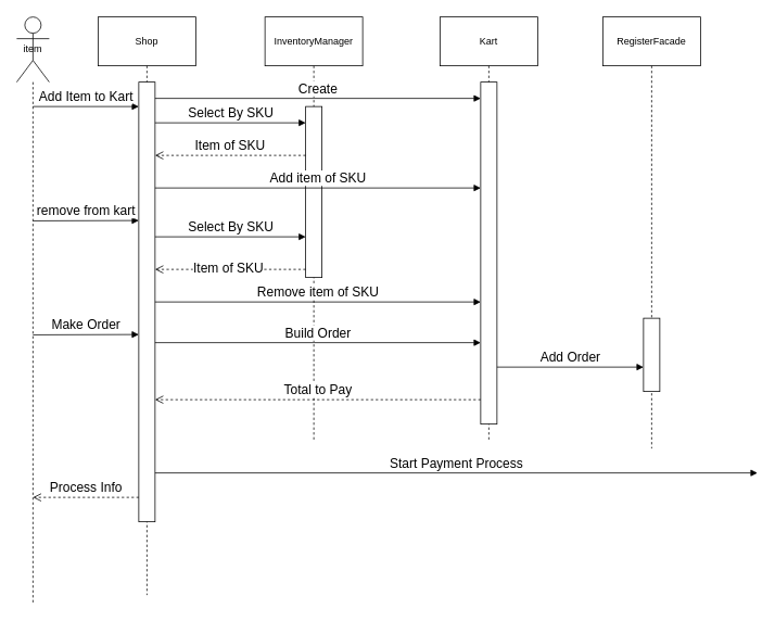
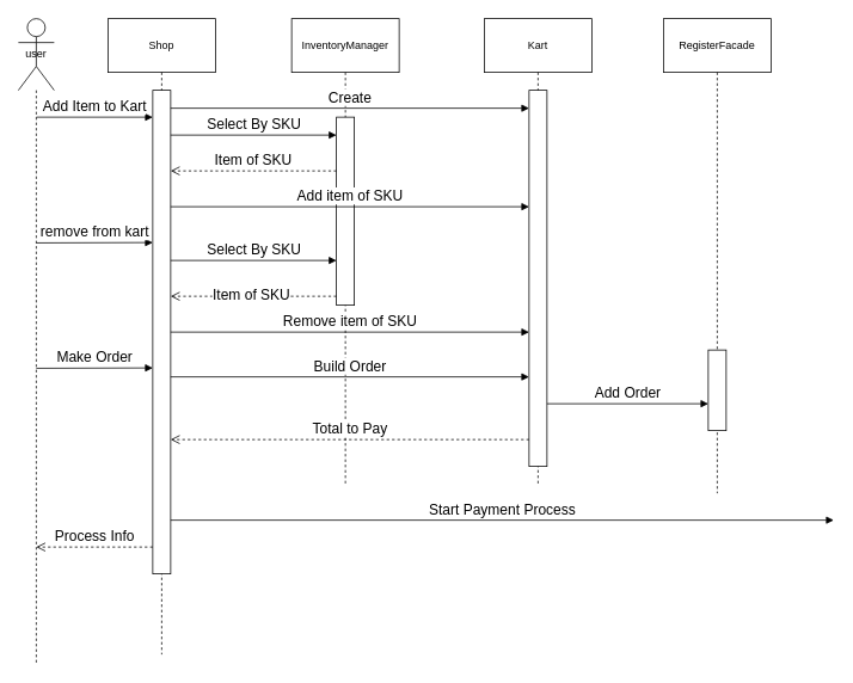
  <mxCell id="0" />
  <mxCell id="1" parent="0" />
- <mxCell id="2" value="item" style="shape=umlLifeline;perimeter=lifelinePerimeter;whiteSpace=wrap;html=1;container=1;dropTarget=0;collapsible=0;recursiveResize=0;outlineConnect=0;portConstraint=eastwest;newEdgeStyle={&quot;curved&quot;:0,&quot;rounded&quot;:0};participant=umlActor;size=80;" vertex="1" parent="1"><mxGeometry x="20" y="20" width="40" height="720" as="geometry" /></mxCell>
+ <mxCell id="2" value="user" style="shape=umlLifeline;perimeter=lifelinePerimeter;whiteSpace=wrap;html=1;container=1;dropTarget=0;collapsible=0;recursiveResize=0;outlineConnect=0;portConstraint=eastwest;newEdgeStyle={&quot;curved&quot;:0,&quot;rounded&quot;:0};participant=umlActor;size=80;" vertex="1" parent="1"><mxGeometry x="20" y="20" width="40" height="720" as="geometry" /></mxCell>
  <mxCell id="3" value="Shop" style="shape=umlLifeline;perimeter=lifelinePerimeter;whiteSpace=wrap;html=1;container=1;dropTarget=0;collapsible=0;recursiveResize=0;outlineConnect=0;portConstraint=eastwest;newEdgeStyle={&quot;curved&quot;:0,&quot;rounded&quot;:0};size=60;" vertex="1" parent="1"><mxGeometry x="120" y="20" width="120" height="710" as="geometry" /></mxCell>
  <mxCell id="4" value="" style="html=1;points=[[0,0,0,0,5],[0,1,0,0,-5],[1,0,0,0,5],[1,1,0,0,-5]];perimeter=orthogonalPerimeter;outlineConnect=0;targetShapes=umlLifeline;portConstraint=eastwest;newEdgeStyle={&quot;curved&quot;:0,&quot;rounded&quot;:0};" vertex="1" parent="3"><mxGeometry x="50" y="80" width="20" height="540" as="geometry" /></mxCell>
  <mxCell id="5" value="&lt;span style=&quot;font-size: 16px;&quot;&gt;Add Item to Kart&lt;br&gt;&lt;/span&gt;" style="html=1;verticalAlign=bottom;endArrow=block;curved=0;rounded=0;" edge="1" parent="1" target="4"><mxGeometry width="80" relative="1" as="geometry"><mxPoint x="40" y="130" as="sourcePoint" /><mxPoint x="179.5" y="130" as="targetPoint" /></mxGeometry></mxCell>
  <mxCell id="6" value="&lt;span style=&quot;font-size: 16px;&quot;&gt;remove from kart&lt;/span&gt;" style="html=1;verticalAlign=bottom;endArrow=block;curved=0;rounded=0;" edge="1" parent="1"><mxGeometry width="80" relative="1" as="geometry"><mxPoint x="40" y="270.42" as="sourcePoint" /><mxPoint x="170" y="270" as="targetPoint" /></mxGeometry></mxCell>
  <mxCell id="7" value="InventoryManager" style="shape=umlLifeline;perimeter=lifelinePerimeter;whiteSpace=wrap;html=1;container=1;dropTarget=0;collapsible=0;recursiveResize=0;outlineConnect=0;portConstraint=eastwest;newEdgeStyle={&quot;curved&quot;:0,&quot;rounded&quot;:0};size=60;" vertex="1" parent="1"><mxGeometry x="325" y="20" width="120" height="520" as="geometry" /></mxCell>
  <mxCell id="8" value="" style="html=1;points=[[0,0,0,0,5],[0,1,0,0,-5],[1,0,0,0,5],[1,1,0,0,-5]];perimeter=orthogonalPerimeter;outlineConnect=0;targetShapes=umlLifeline;portConstraint=eastwest;newEdgeStyle={&quot;curved&quot;:0,&quot;rounded&quot;:0};" vertex="1" parent="7"><mxGeometry x="50" y="110" width="20" height="210" as="geometry" /></mxCell>
  <mxCell id="9" value="&lt;font style=&quot;font-size: 16px;&quot;&gt;Select By SKU&lt;/font&gt;" style="html=1;verticalAlign=bottom;endArrow=block;curved=0;rounded=0;" edge="1" parent="1" target="8"><mxGeometry width="80" relative="1" as="geometry"><mxPoint x="190" y="150" as="sourcePoint" /><mxPoint x="270" y="150" as="targetPoint" /></mxGeometry></mxCell>
  <mxCell id="10" value="&lt;font style=&quot;font-size: 16px;&quot;&gt;Item of SKU&lt;/font&gt;" style="html=1;verticalAlign=bottom;endArrow=open;dashed=1;endSize=8;curved=0;rounded=0;" edge="1" parent="1"><mxGeometry relative="1" as="geometry"><mxPoint x="375" y="190" as="sourcePoint" /><mxPoint x="190" y="190" as="targetPoint" /></mxGeometry></mxCell>
  <mxCell id="11" value="Kart" style="shape=umlLifeline;perimeter=lifelinePerimeter;whiteSpace=wrap;html=1;container=1;dropTarget=0;collapsible=0;recursiveResize=0;outlineConnect=0;portConstraint=eastwest;newEdgeStyle={&quot;curved&quot;:0,&quot;rounded&quot;:0};size=60;" vertex="1" parent="1"><mxGeometry x="540" y="20" width="120" height="520" as="geometry" /></mxCell>
  <mxCell id="12" value="" style="html=1;points=[[0,0,0,0,5],[0,1,0,0,-5],[1,0,0,0,5],[1,1,0,0,-5]];perimeter=orthogonalPerimeter;outlineConnect=0;targetShapes=umlLifeline;portConstraint=eastwest;newEdgeStyle={&quot;curved&quot;:0,&quot;rounded&quot;:0};" vertex="1" parent="11"><mxGeometry x="50" y="80" width="20" height="420" as="geometry" /></mxCell>
  <mxCell id="13" value="&lt;font style=&quot;font-size: 16px;&quot;&gt;Add item of SKU&lt;/font&gt;" style="html=1;verticalAlign=bottom;endArrow=block;curved=0;rounded=0;" edge="1" parent="1" source="4"><mxGeometry width="80" relative="1" as="geometry"><mxPoint x="395" y="230" as="sourcePoint" /><mxPoint x="590" y="230" as="targetPoint" /></mxGeometry></mxCell>
  <mxCell id="14" value="&lt;font style=&quot;font-size: 16px;&quot;&gt;Select By SKU&lt;/font&gt;" style="html=1;verticalAlign=bottom;endArrow=block;curved=0;rounded=0;" edge="1" parent="1"><mxGeometry width="80" relative="1" as="geometry"><mxPoint x="190" y="290" as="sourcePoint" /><mxPoint x="375" y="290" as="targetPoint" /></mxGeometry></mxCell>
  <mxCell id="15" value="&lt;font style=&quot;font-size: 16px;&quot;&gt;Item of SKU&lt;/font&gt;" style="html=1;verticalAlign=bottom;endArrow=open;dashed=1;endSize=8;curved=0;rounded=0;" edge="1" parent="1"><mxGeometry x="0.027" y="10" relative="1" as="geometry"><mxPoint x="375" y="330" as="sourcePoint" /><mxPoint x="190" y="330" as="targetPoint" /><mxPoint as="offset" /></mxGeometry></mxCell>
  <mxCell id="16" value="&lt;font style=&quot;font-size: 16px;&quot;&gt;Remove item of SKU&lt;/font&gt;" style="html=1;verticalAlign=bottom;endArrow=block;curved=0;rounded=0;" edge="1" parent="1"><mxGeometry width="80" relative="1" as="geometry"><mxPoint x="190" y="370" as="sourcePoint" /><mxPoint x="590" y="370" as="targetPoint" /></mxGeometry></mxCell>
  <mxCell id="17" value="&lt;span style=&quot;font-size: 16px;&quot;&gt;Make Order&lt;/span&gt;" style="html=1;verticalAlign=bottom;endArrow=block;curved=0;rounded=0;" edge="1" parent="1"><mxGeometry width="80" relative="1" as="geometry"><mxPoint x="40" y="410.42" as="sourcePoint" /><mxPoint x="170" y="410" as="targetPoint" /></mxGeometry></mxCell>
  <mxCell id="18" value="&lt;font style=&quot;font-size: 16px;&quot;&gt;Build Order&lt;/font&gt;" style="html=1;verticalAlign=bottom;endArrow=block;curved=0;rounded=0;" edge="1" parent="1"><mxGeometry width="80" relative="1" as="geometry"><mxPoint x="190" y="420" as="sourcePoint" /><mxPoint x="590" y="420" as="targetPoint" /></mxGeometry></mxCell>
  <mxCell id="19" value="RegisterFacade" style="shape=umlLifeline;perimeter=lifelinePerimeter;whiteSpace=wrap;html=1;container=1;dropTarget=0;collapsible=0;recursiveResize=0;outlineConnect=0;portConstraint=eastwest;newEdgeStyle={&quot;curved&quot;:0,&quot;rounded&quot;:0};size=60;" vertex="1" parent="1"><mxGeometry x="740" y="20" width="120" height="530" as="geometry" /></mxCell>
  <mxCell id="20" value="" style="html=1;points=[[0,0,0,0,5],[0,1,0,0,-5],[1,0,0,0,5],[1,1,0,0,-5]];perimeter=orthogonalPerimeter;outlineConnect=0;targetShapes=umlLifeline;portConstraint=eastwest;newEdgeStyle={&quot;curved&quot;:0,&quot;rounded&quot;:0};" vertex="1" parent="19"><mxGeometry x="50" y="370" width="20" height="90" as="geometry" /></mxCell>
  <mxCell id="21" value="&lt;font style=&quot;font-size: 16px;&quot;&gt;Create&lt;/font&gt;" style="html=1;verticalAlign=bottom;endArrow=block;curved=0;rounded=0;" edge="1" parent="1"><mxGeometry width="80" relative="1" as="geometry"><mxPoint x="190" y="120" as="sourcePoint" /><mxPoint x="590" y="120" as="targetPoint" /></mxGeometry></mxCell>
  <mxCell id="22" value="&lt;font style=&quot;font-size: 16px;&quot;&gt;Add Order&lt;/font&gt;" style="html=1;verticalAlign=bottom;endArrow=block;curved=0;rounded=0;" edge="1" parent="1" target="20"><mxGeometry width="80" relative="1" as="geometry"><mxPoint x="610" y="450" as="sourcePoint" /><mxPoint x="795" y="450" as="targetPoint" /></mxGeometry></mxCell>
  <mxCell id="23" value="&lt;font style=&quot;font-size: 16px;&quot;&gt;Start Payment Process&lt;/font&gt;" style="html=1;verticalAlign=bottom;endArrow=block;curved=0;rounded=0;" edge="1" parent="1"><mxGeometry width="80" relative="1" as="geometry"><mxPoint x="190" y="580" as="sourcePoint" /><mxPoint x="930" y="580" as="targetPoint" /></mxGeometry></mxCell>
  <mxCell id="24" value="&lt;font style=&quot;font-size: 16px;&quot;&gt;Total to Pay&lt;/font&gt;" style="html=1;verticalAlign=bottom;endArrow=open;dashed=1;endSize=8;curved=0;rounded=0;" edge="1" parent="1"><mxGeometry relative="1" as="geometry"><mxPoint x="590" y="490" as="sourcePoint" /><mxPoint x="190" y="490" as="targetPoint" /></mxGeometry></mxCell>
  <mxCell id="25" value="&lt;span style=&quot;font-size: 16px;&quot;&gt;Process Info&lt;/span&gt;" style="html=1;verticalAlign=bottom;endArrow=open;dashed=1;endSize=8;curved=0;rounded=0;" edge="1" parent="1" source="4"><mxGeometry relative="1" as="geometry"><mxPoint x="120" y="610" as="sourcePoint" /><mxPoint x="40" y="610" as="targetPoint" /></mxGeometry></mxCell>
